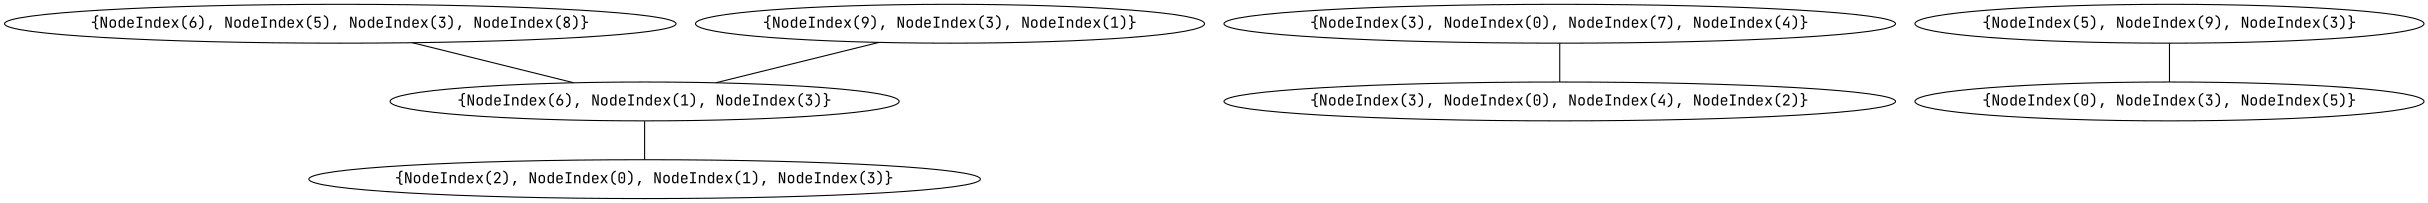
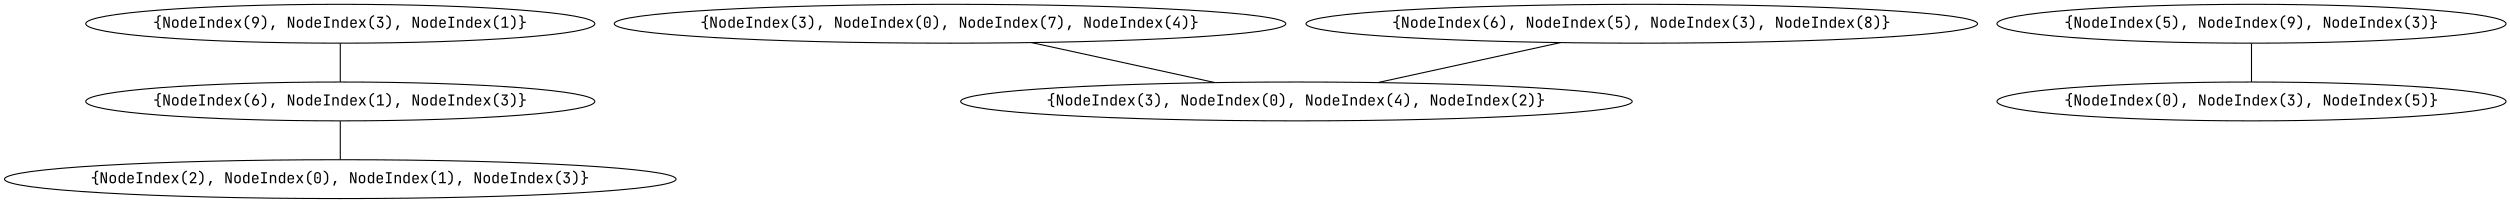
  graph {
    fontname="JetBrains Mono"
    node [fontname="JetBrains Mono"]
    edge [fontname="JetBrains Mono"]
    n1 [label="{NodeIndex(2), NodeIndex(0), NodeIndex(1), NodeIndex(3)}"]
    n2 [label="{NodeIndex(3), NodeIndex(0), NodeIndex(4), NodeIndex(2)}"]
    n3 [label="{NodeIndex(0), NodeIndex(3), NodeIndex(5)}"]
    n4 [label="{NodeIndex(3), NodeIndex(0), NodeIndex(7), NodeIndex(4)}"]
    n5 [label="{NodeIndex(6), NodeIndex(1), NodeIndex(3)}"]
    n6 [label="{NodeIndex(6), NodeIndex(5), NodeIndex(3), NodeIndex(8)}"]
    n7 [label="{NodeIndex(9), NodeIndex(3), NodeIndex(1)}"]
    n8 [label="{NodeIndex(5), NodeIndex(9), NodeIndex(3)}"]
    n4 -- n2
    n5 -- n1
-   n6 -- n5
+   n6 -- n2
    n7 -- n5
    n8 -- n3
  }
